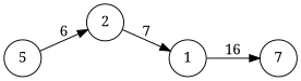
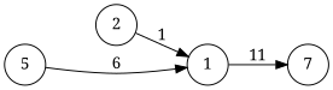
  digraph {
    fontname="Noto Serif"
    rankdir=LR
    node [fontname="Noto Serif" group=main shape=circle]
    edge [fontname="Noto Serif"]
    5
    2
    1
    n4 [label=7]
-   5 -> 2 [label=6]
-   2 -> 1 [label=7]
-   1 -> n4 [label=16]
+   5 -> 1 [label=6]
+   2 -> 1 [label=1]
+   1 -> n4 [label=11]
  }
